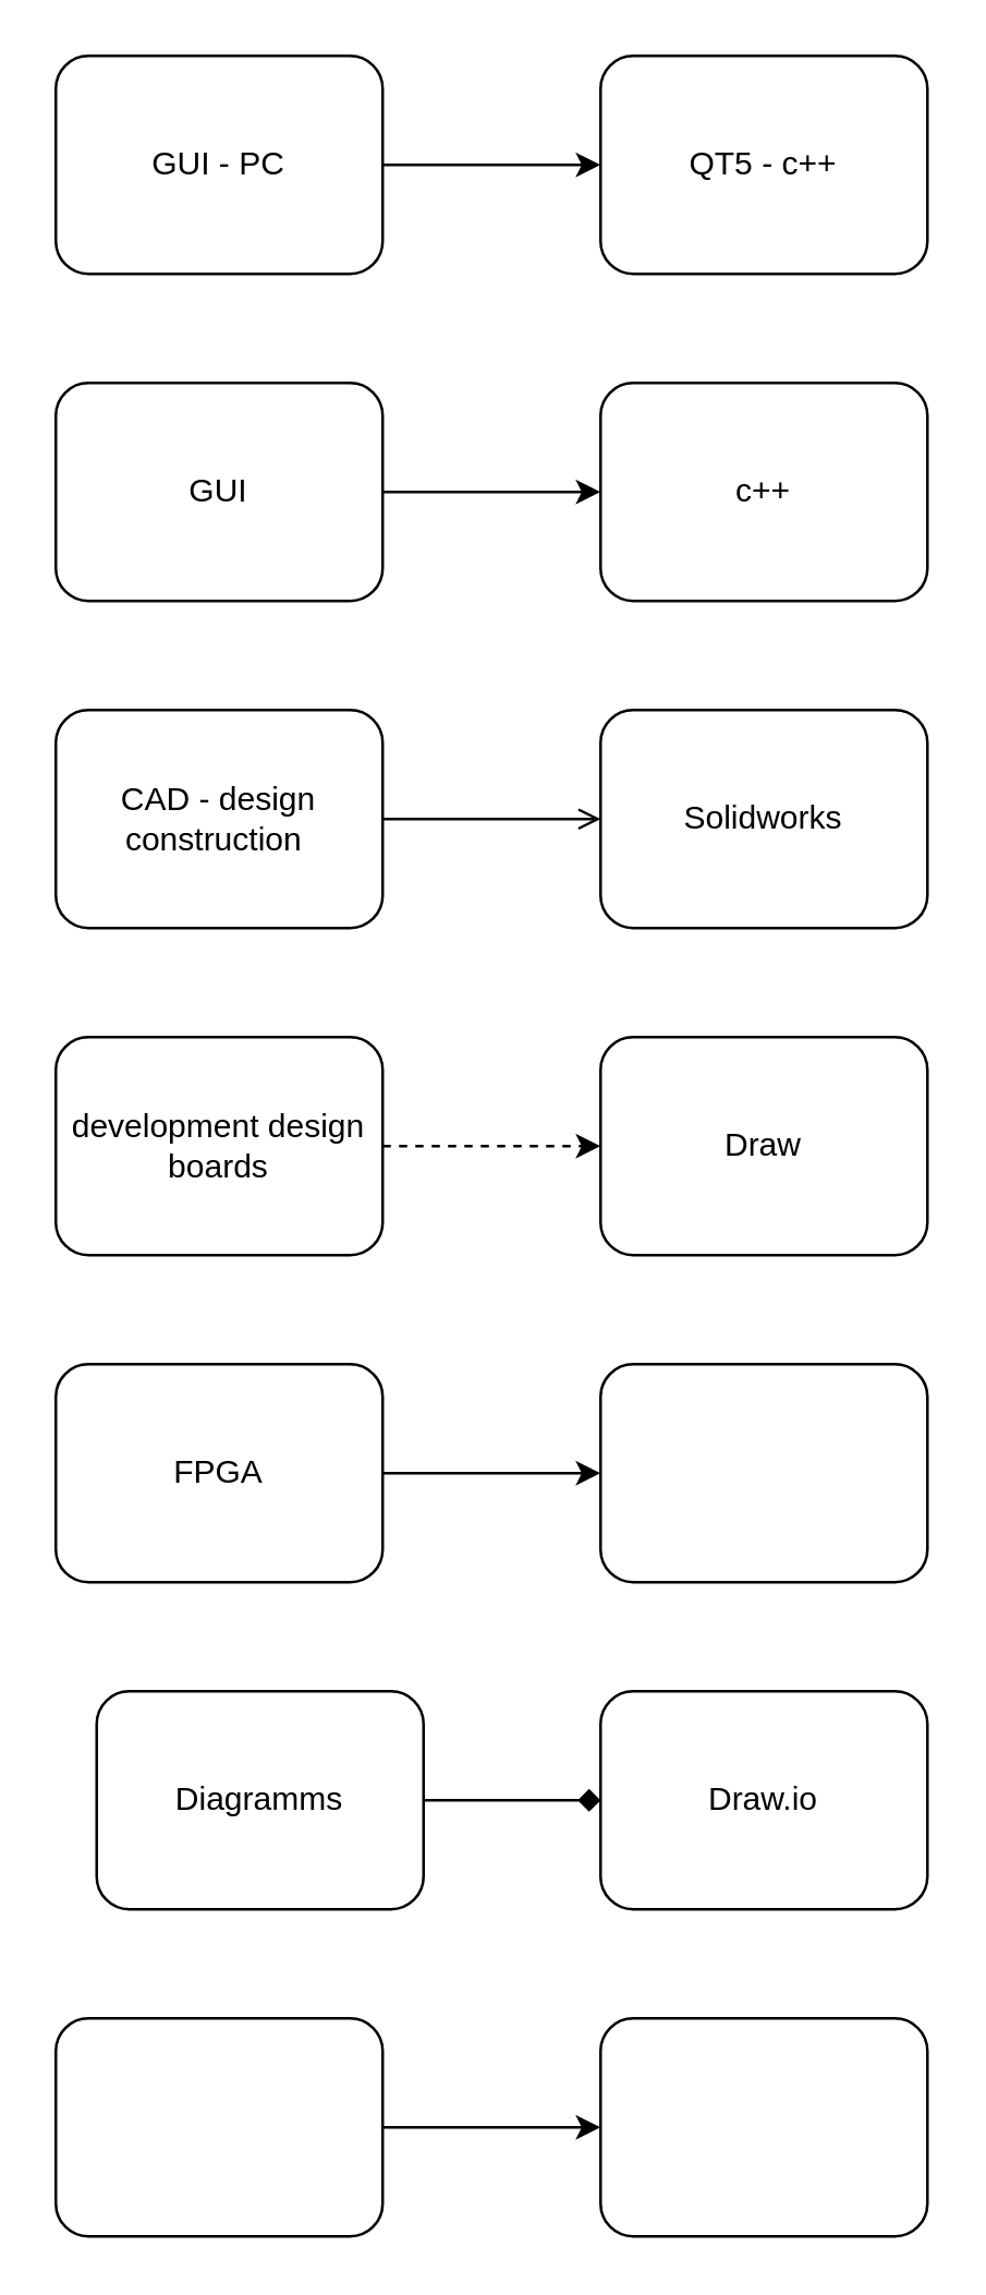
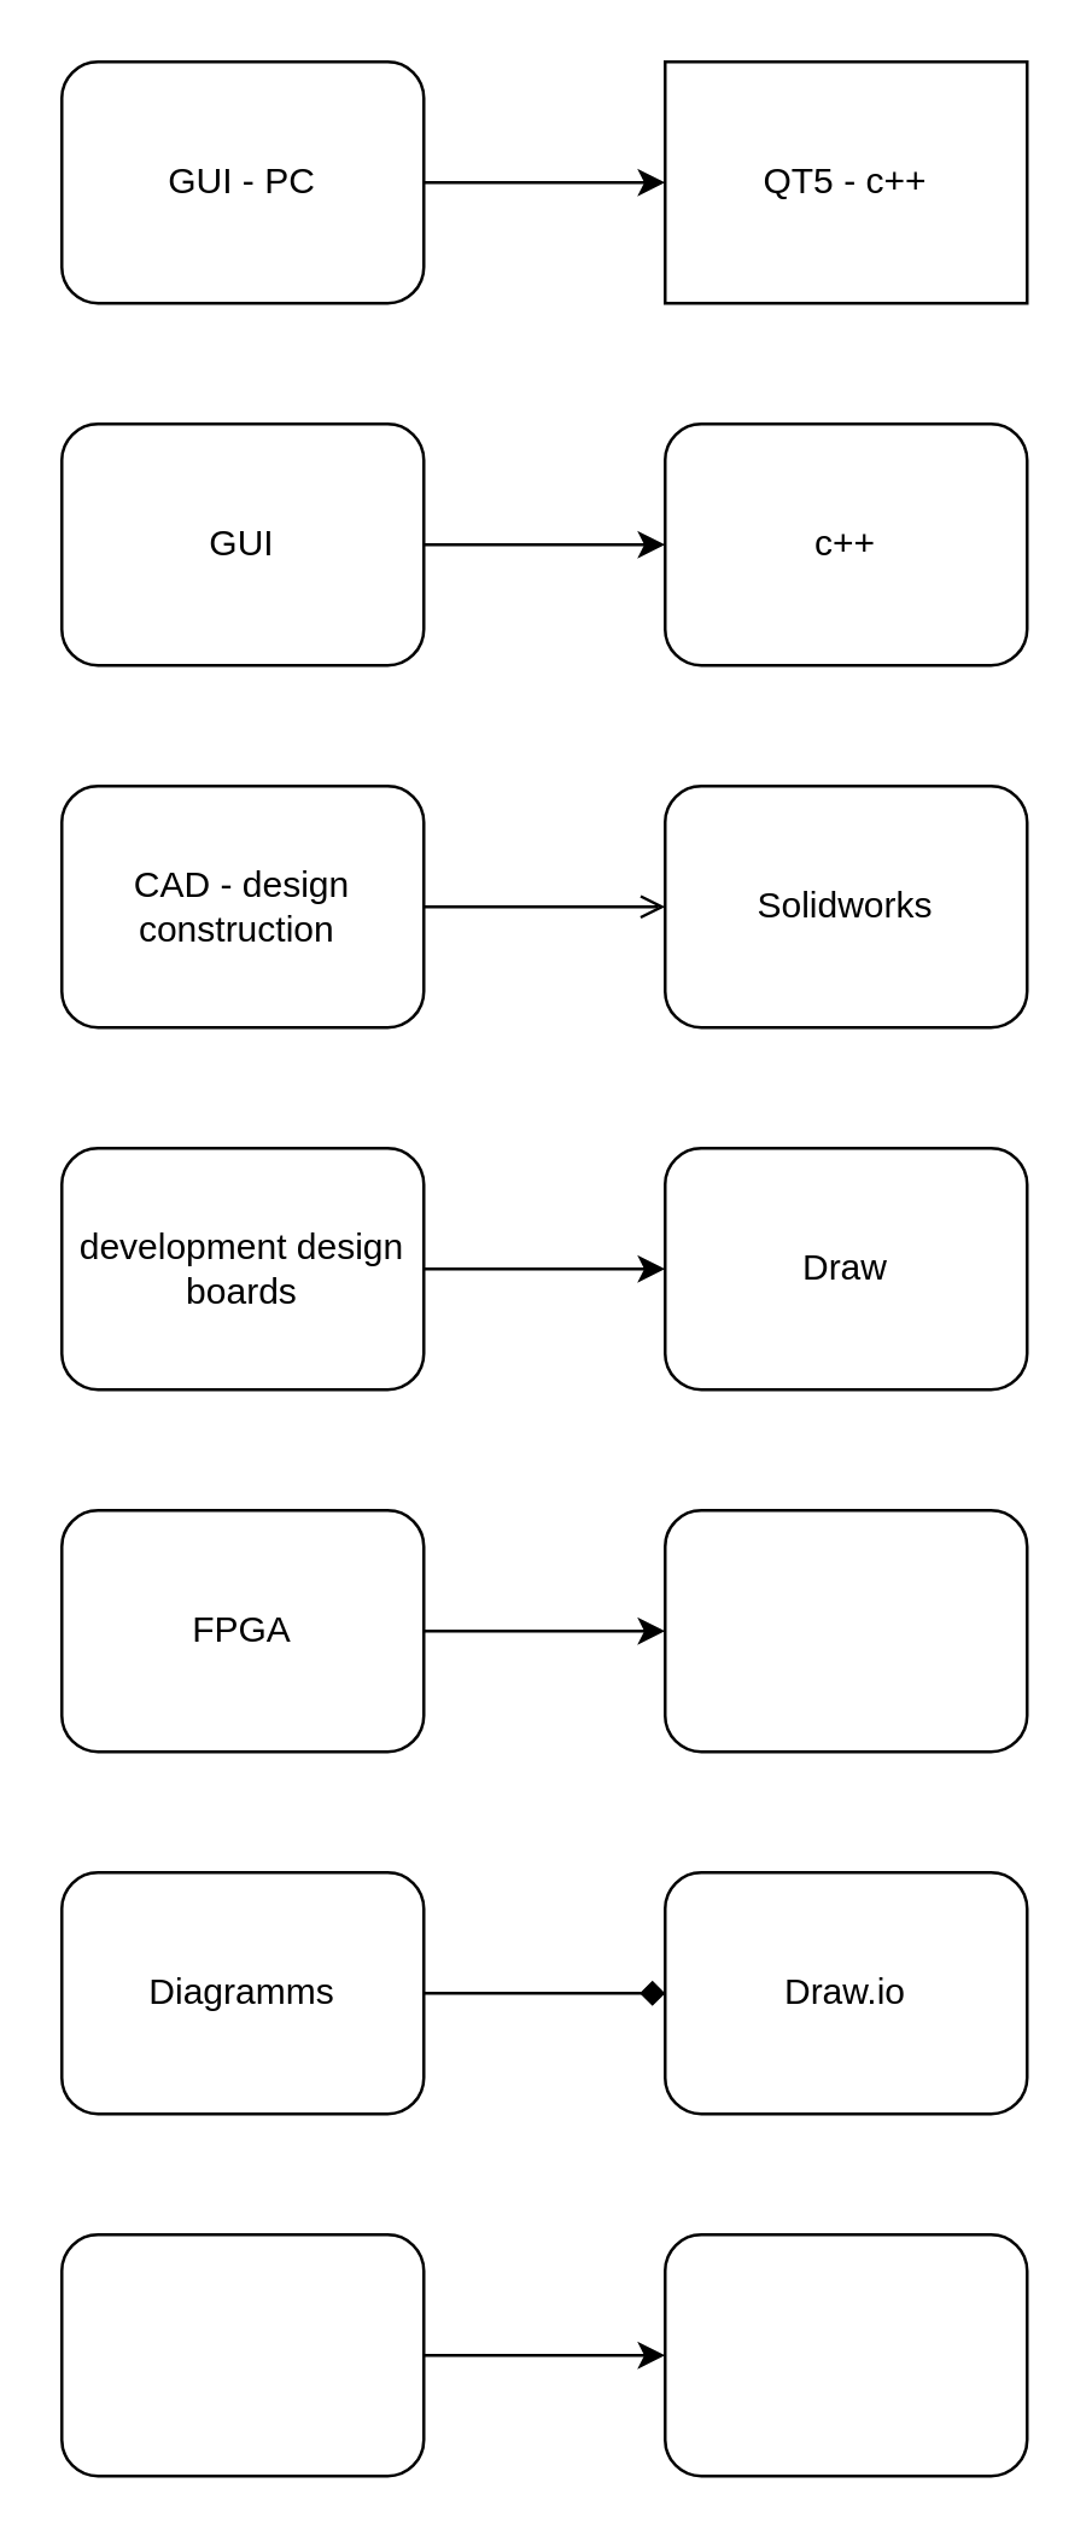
  <mxCell id="0" />
  <mxCell id="1" parent="0" />
  <mxCell id="2" value="" style="edgeStyle=none;html=1;" edge="1" parent="1" source="3" target="4"><mxGeometry relative="1" as="geometry" /></mxCell>
  <mxCell id="3" value="GUI - PC" style="rounded=1;whiteSpace=wrap;html=1;" vertex="1" parent="1"><mxGeometry x="20" y="20" width="120" height="80" as="geometry" /></mxCell>
- <mxCell id="4" value="QT5 - c++" style="whiteSpace=wrap;html=1;rounded=1;" vertex="1" parent="1"><mxGeometry x="220" y="20" width="120" height="80" as="geometry" /></mxCell>
+ <mxCell id="4" value="QT5 - c++" style="whiteSpace=wrap;html=1;rounded=0;" vertex="1" parent="1"><mxGeometry x="220" y="20" width="120" height="80" as="geometry" /></mxCell>
  <mxCell id="5" value="" style="edgeStyle=none;html=1;" edge="1" parent="1" source="6" target="7"><mxGeometry relative="1" as="geometry" /></mxCell>
  <mxCell id="6" value="GUI" style="rounded=1;whiteSpace=wrap;html=1;" vertex="1" parent="1"><mxGeometry x="20" y="140" width="120" height="80" as="geometry" /></mxCell>
  <mxCell id="7" value="c++" style="whiteSpace=wrap;html=1;rounded=1;" vertex="1" parent="1"><mxGeometry x="220" y="140" width="120" height="80" as="geometry" /></mxCell>
  <mxCell id="8" value="" style="edgeStyle=none;html=1;endArrow=open;" edge="1" parent="1" source="9" target="10"><mxGeometry relative="1" as="geometry" /></mxCell>
  <mxCell id="9" value="CAD - design construction&amp;nbsp;" style="rounded=1;whiteSpace=wrap;html=1;" vertex="1" parent="1"><mxGeometry x="20" y="260" width="120" height="80" as="geometry" /></mxCell>
  <mxCell id="10" value="Solidworks" style="whiteSpace=wrap;html=1;rounded=1;" vertex="1" parent="1"><mxGeometry x="220" y="260" width="120" height="80" as="geometry" /></mxCell>
- <mxCell id="11" value="" style="edgeStyle=none;html=1;dashed=1;" edge="1" parent="1" source="12" target="13"><mxGeometry relative="1" as="geometry" /></mxCell>
+ <mxCell id="11" value="" style="edgeStyle=none;html=1;" edge="1" parent="1" source="12" target="13"><mxGeometry relative="1" as="geometry" /></mxCell>
  <mxCell id="12" value="development design boards" style="rounded=1;whiteSpace=wrap;html=1;" vertex="1" parent="1"><mxGeometry x="20" y="380" width="120" height="80" as="geometry" /></mxCell>
  <mxCell id="13" value="Draw" style="whiteSpace=wrap;html=1;rounded=1;" vertex="1" parent="1"><mxGeometry x="220" y="380" width="120" height="80" as="geometry" /></mxCell>
  <mxCell id="14" value="" style="edgeStyle=none;html=1;" edge="1" parent="1" source="15" target="16"><mxGeometry relative="1" as="geometry" /></mxCell>
  <mxCell id="15" value="FPGA" style="rounded=1;whiteSpace=wrap;html=1;" vertex="1" parent="1"><mxGeometry x="20" y="500" width="120" height="80" as="geometry" /></mxCell>
  <mxCell id="16" value="" style="whiteSpace=wrap;html=1;rounded=1;" vertex="1" parent="1"><mxGeometry x="220" y="500" width="120" height="80" as="geometry" /></mxCell>
  <mxCell id="17" value="" style="edgeStyle=none;html=1;endArrow=diamond;" edge="1" parent="1" source="18" target="19"><mxGeometry relative="1" as="geometry" /></mxCell>
- <mxCell id="18" value="Diagramms" style="rounded=1;whiteSpace=wrap;html=1;" vertex="1" parent="1"><mxGeometry x="35" y="620" width="120" height="80" as="geometry" /></mxCell>
+ <mxCell id="18" value="Diagramms" style="rounded=1;whiteSpace=wrap;html=1;" vertex="1" parent="1"><mxGeometry x="20" y="620" width="120" height="80" as="geometry" /></mxCell>
  <mxCell id="19" value="Draw.io" style="whiteSpace=wrap;html=1;rounded=1;" vertex="1" parent="1"><mxGeometry x="220" y="620" width="120" height="80" as="geometry" /></mxCell>
  <mxCell id="20" value="" style="edgeStyle=none;html=1;" edge="1" parent="1" source="21" target="22"><mxGeometry relative="1" as="geometry" /></mxCell>
  <mxCell id="21" value="" style="rounded=1;whiteSpace=wrap;html=1;" vertex="1" parent="1"><mxGeometry x="20" y="740" width="120" height="80" as="geometry" /></mxCell>
  <mxCell id="22" value="" style="whiteSpace=wrap;html=1;rounded=1;" vertex="1" parent="1"><mxGeometry x="220" y="740" width="120" height="80" as="geometry" /></mxCell>
